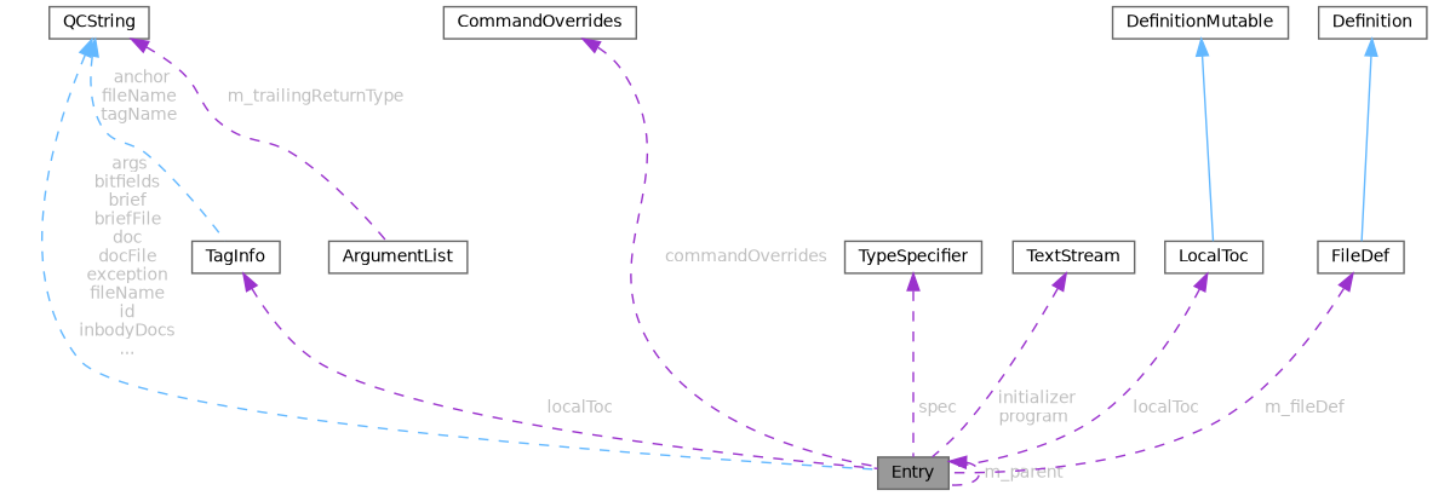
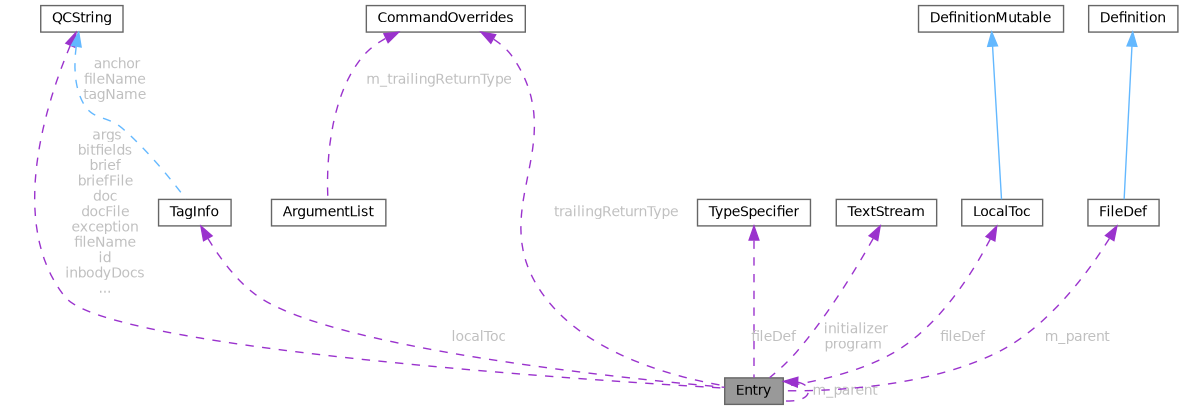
  digraph {
    rankdir=TB
    node [color=gray40 fillcolor=white fontname=Helvetica fontsize=10 shape=box style=filled]
    edge [color=darkorchid3 dir=back fontcolor=grey fontname=Helvetica fontsize=10 labelfontname=Helvetica labelfontsize=10 style=dashed]
    n1 [fillcolor=grey60 fontcolor=black height=0.2 label=Entry width=0.4]
    n2 [height=0.2 label=QCString width=0.4]
    n3 [height=0.2 label=TagInfo width=0.4]
    n4 [height=0.2 label=ArgumentList width=0.4]
    n5 [height=0.2 label=TypeSpecifier width=0.4]
    n6 [height=0.2 label=CommandOverrides width=0.4]
    n7 [height=0.2 label=TextStream width=0.4]
    n8 [height=0.2 label=LocalToc width=0.4]
    n9 [height=0.2 label=FileDef width=0.4]
    n10 [height=0.2 label=DefinitionMutable width=0.4]
    n11 [height=0.2 label=Definition width=0.4]
    n1 -> n1 [label=" m_parent"]
-   n2 -> n1 [color=steelblue1 label=" args\nbitfields\nbrief\nbriefFile\ndoc\ndocFile\nexception\nfileName\nid\ninbodyDocs\n..."]
+   n2 -> n1 [label=" args\nbitfields\nbrief\nbriefFile\ndoc\ndocFile\nexception\nfileName\nid\ninbodyDocs\n..."]
    n2 -> n3 [color=steelblue1 label=" anchor\nfileName\ntagName"]
-   n2 -> n4 [label=" m_trailingReturnType"]
+   n6 -> n4 [label=" m_trailingReturnType"]
    n3 -> n1 [label=" localToc"]
-   n5 -> n1 [label=" spec"]
-   n6 -> n1 [label=" commandOverrides"]
+   n5 -> n1 [label=" fileDef"]
+   n6 -> n1 [label=" trailingReturnType"]
    n7 -> n1 [label=" initializer\nprogram"]
-   n8 -> n1 [label=" localToc"]
-   n9 -> n1 [label=" m_fileDef"]
+   n8 -> n1 [label=" fileDef"]
+   n9 -> n1 [label=" m_parent"]
    n10 -> n8 [color=steelblue1 style=solid fontcolor=""]
    n11 -> n9 [color=steelblue1 style=solid fontcolor=""]
  }
